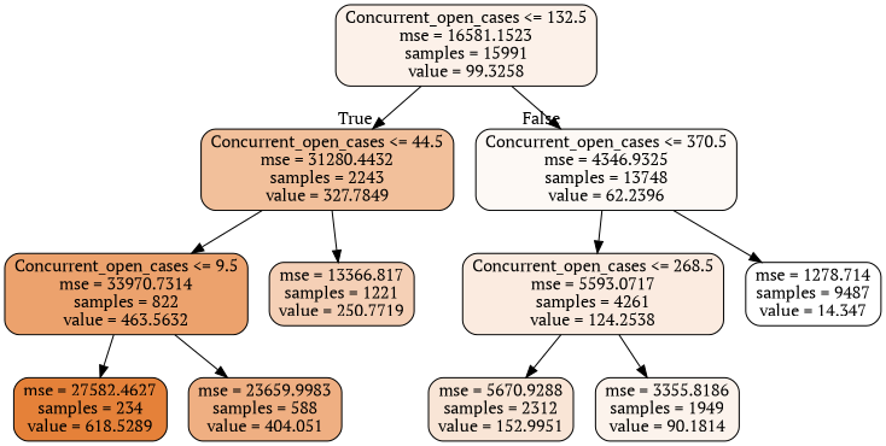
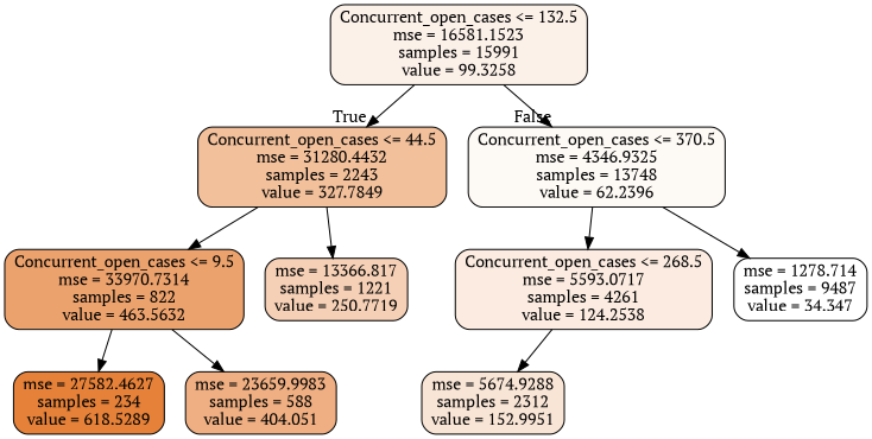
  digraph {
    fontname="PT Serif"
    node [color=black fontname="PT Serif" shape=box style="filled, rounded"]
    edge [fontname="PT Serif"]
    n1 [fillcolor="#e581391c" label="Concurrent_open_cases <= 132.5\nmse = 16581.1523\nsamples = 15991\nvalue = 99.3258"]
    n2 [fillcolor="#e5813980" label="Concurrent_open_cases <= 44.5\nmse = 31280.4432\nsamples = 2243\nvalue = 327.7849"]
    n3 [fillcolor="#e581390c" label="Concurrent_open_cases <= 370.5\nmse = 4346.9325\nsamples = 13748\nvalue = 62.2396"]
    n4 [fillcolor="#e58139bb" label="Concurrent_open_cases <= 9.5\nmse = 33970.7314\nsamples = 822\nvalue = 463.5632"]
    n5 [fillcolor="#e581395e" label="mse = 13366.817\nsamples = 1221\nvalue = 250.7719"]
    n6 [fillcolor="#e5813927" label="Concurrent_open_cases <= 268.5\nmse = 5593.0717\nsamples = 4261\nvalue = 124.2538"]
-   n7 [fillcolor="#e5813900" label="mse = 1278.714\nsamples = 9487\nvalue = 14.347"]
+   n7 [fillcolor="#e5813900" label="mse = 1278.714\nsamples = 9487\nvalue = 34.347"]
    n8 [fillcolor="#e58139ff" label="mse = 27582.4627\nsamples = 234\nvalue = 618.5289"]
    n9 [fillcolor="#e58139a1" label="mse = 23659.9983\nsamples = 588\nvalue = 404.051"]
-   n10 [fillcolor="#e5813934" label="mse = 5670.9288\nsamples = 2312\nvalue = 152.9951"]
-   n11 [fillcolor="#e5813918" label="mse = 3355.8186\nsamples = 1949\nvalue = 90.1814"]
+   n10 [fillcolor="#e5813934" label="mse = 5674.9288\nsamples = 2312\nvalue = 152.9951"]
    n1 -> n2 [headlabel=True labelangle=45 labeldistance=2.5]
    n1 -> n3 [headlabel=False labelangle=-45 labeldistance=2.5]
    n2 -> n4
    n2 -> n5
    n3 -> n6
    n3 -> n7
    n4 -> n8
    n4 -> n9
    n6 -> n10
-   n6 -> n11
  }
